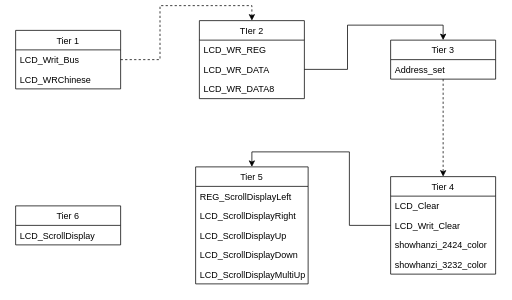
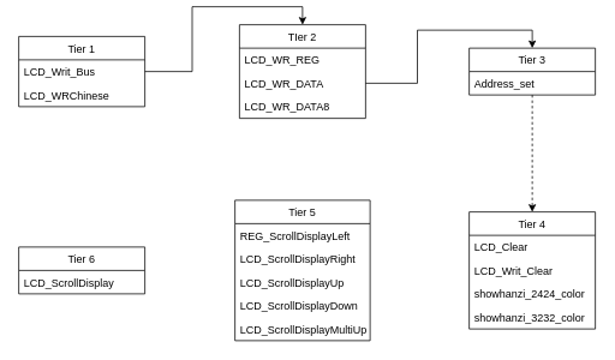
  <mxCell id="0" />
  <mxCell id="1" parent="0" />
  <mxCell id="2" value="TIer 2" style="swimlane;fontStyle=0;childLayout=stackLayout;horizontal=1;startSize=26;fillColor=none;horizontalStack=0;resizeParent=1;resizeParentMax=0;resizeLast=0;collapsible=1;marginBottom=0;" parent="1" vertex="1"><mxGeometry x="265" y="20" width="140" height="104" as="geometry" /></mxCell>
  <mxCell id="3" value="LCD_WR_REG" style="text;strokeColor=none;fillColor=none;align=left;verticalAlign=top;spacingLeft=4;spacingRight=4;overflow=hidden;rotatable=0;points=[[0,0.5],[1,0.5]];portConstraint=eastwest;" parent="2" vertex="1"><mxGeometry y="26" width="140" height="26" as="geometry" /></mxCell>
  <mxCell id="4" value="LCD_WR_DATA" style="text;strokeColor=none;fillColor=none;align=left;verticalAlign=top;spacingLeft=4;spacingRight=4;overflow=hidden;rotatable=0;points=[[0,0.5],[1,0.5]];portConstraint=eastwest;" parent="2" vertex="1"><mxGeometry y="52" width="140" height="26" as="geometry" /></mxCell>
  <mxCell id="5" value="LCD_WR_DATA8" style="text;strokeColor=none;fillColor=none;align=left;verticalAlign=top;spacingLeft=4;spacingRight=4;overflow=hidden;rotatable=0;points=[[0,0.5],[1,0.5]];portConstraint=eastwest;" parent="2" vertex="1"><mxGeometry y="78" width="140" height="26" as="geometry" /></mxCell>
  <mxCell id="6" value="Tier 4" style="swimlane;fontStyle=0;childLayout=stackLayout;horizontal=1;startSize=26;fillColor=none;horizontalStack=0;resizeParent=1;resizeParentMax=0;resizeLast=0;collapsible=1;marginBottom=0;" parent="1" vertex="1"><mxGeometry x="520" y="228" width="140" height="130" as="geometry" /></mxCell>
  <mxCell id="7" value="LCD_Clear" style="text;strokeColor=none;fillColor=none;align=left;verticalAlign=top;spacingLeft=4;spacingRight=4;overflow=hidden;rotatable=0;points=[[0,0.5],[1,0.5]];portConstraint=eastwest;" parent="6" vertex="1"><mxGeometry y="26" width="140" height="26" as="geometry" /></mxCell>
  <mxCell id="8" value="LCD_Writ_Clear" style="text;strokeColor=none;fillColor=none;align=left;verticalAlign=top;spacingLeft=4;spacingRight=4;overflow=hidden;rotatable=0;points=[[0,0.5],[1,0.5]];portConstraint=eastwest;" parent="6" vertex="1"><mxGeometry y="52" width="140" height="26" as="geometry" /></mxCell>
  <mxCell id="9" value="showhanzi_2424_color" style="text;strokeColor=none;fillColor=none;align=left;verticalAlign=top;spacingLeft=4;spacingRight=4;overflow=hidden;rotatable=0;points=[[0,0.5],[1,0.5]];portConstraint=eastwest;" parent="6" vertex="1"><mxGeometry y="78" width="140" height="26" as="geometry" /></mxCell>
  <mxCell id="10" value="showhanzi_3232_color" style="text;strokeColor=none;fillColor=none;align=left;verticalAlign=top;spacingLeft=4;spacingRight=4;overflow=hidden;rotatable=0;points=[[0,0.5],[1,0.5]];portConstraint=eastwest;" parent="6" vertex="1"><mxGeometry y="104" width="140" height="26" as="geometry" /></mxCell>
  <mxCell id="11" style="edgeStyle=orthogonalEdgeStyle;rounded=0;orthogonalLoop=1;jettySize=auto;html=1;entryX=0.5;entryY=0;entryDx=0;entryDy=0;dashed=1;" parent="1" source="12" target="6" edge="1"><mxGeometry relative="1" as="geometry" /></mxCell>
  <mxCell id="12" value="Tier 3" style="swimlane;fontStyle=0;childLayout=stackLayout;horizontal=1;startSize=26;fillColor=none;horizontalStack=0;resizeParent=1;resizeParentMax=0;resizeLast=0;collapsible=1;marginBottom=0;" parent="1" vertex="1"><mxGeometry x="520" y="46" width="140" height="52" as="geometry" /></mxCell>
  <mxCell id="13" value="Address_set&#10;" style="text;strokeColor=none;fillColor=none;align=left;verticalAlign=top;spacingLeft=4;spacingRight=4;overflow=hidden;rotatable=0;points=[[0,0.5],[1,0.5]];portConstraint=eastwest;" parent="12" vertex="1"><mxGeometry y="26" width="140" height="26" as="geometry" /></mxCell>
  <mxCell id="14" value="Tier 5" style="swimlane;fontStyle=0;childLayout=stackLayout;horizontal=1;startSize=26;fillColor=none;horizontalStack=0;resizeParent=1;resizeParentMax=0;resizeLast=0;collapsible=1;marginBottom=0;" parent="1" vertex="1"><mxGeometry x="260" y="215" width="150" height="156" as="geometry" /></mxCell>
  <mxCell id="15" value="REG_ScrollDisplayLeft" style="text;strokeColor=none;fillColor=none;align=left;verticalAlign=top;spacingLeft=4;spacingRight=4;overflow=hidden;rotatable=0;points=[[0,0.5],[1,0.5]];portConstraint=eastwest;" parent="14" vertex="1"><mxGeometry y="26" width="150" height="26" as="geometry" /></mxCell>
  <mxCell id="16" value="LCD_ScrollDisplayRight" style="text;strokeColor=none;fillColor=none;align=left;verticalAlign=top;spacingLeft=4;spacingRight=4;overflow=hidden;rotatable=0;points=[[0,0.5],[1,0.5]];portConstraint=eastwest;" parent="14" vertex="1"><mxGeometry y="52" width="150" height="26" as="geometry" /></mxCell>
  <mxCell id="17" value="LCD_ScrollDisplayUp" style="text;strokeColor=none;fillColor=none;align=left;verticalAlign=top;spacingLeft=4;spacingRight=4;overflow=hidden;rotatable=0;points=[[0,0.5],[1,0.5]];portConstraint=eastwest;" parent="14" vertex="1"><mxGeometry y="78" width="150" height="26" as="geometry" /></mxCell>
  <mxCell id="18" value="LCD_ScrollDisplayDown" style="text;strokeColor=none;fillColor=none;align=left;verticalAlign=top;spacingLeft=4;spacingRight=4;overflow=hidden;rotatable=0;points=[[0,0.5],[1,0.5]];portConstraint=eastwest;" parent="14" vertex="1"><mxGeometry y="104" width="150" height="26" as="geometry" /></mxCell>
  <mxCell id="19" value="LCD_ScrollDisplayMultiUp" style="text;strokeColor=none;fillColor=none;align=left;verticalAlign=top;spacingLeft=4;spacingRight=4;overflow=hidden;rotatable=0;points=[[0,0.5],[1,0.5]];portConstraint=eastwest;" parent="14" vertex="1"><mxGeometry y="130" width="150" height="26" as="geometry" /></mxCell>
  <mxCell id="20" value="Tier 1" style="swimlane;fontStyle=0;childLayout=stackLayout;horizontal=1;startSize=26;fillColor=none;horizontalStack=0;resizeParent=1;resizeParentMax=0;resizeLast=0;collapsible=1;marginBottom=0;" parent="1" vertex="1"><mxGeometry x="20" y="33" width="140" height="78" as="geometry" /></mxCell>
  <mxCell id="21" value="LCD_Writ_Bus" style="text;strokeColor=none;fillColor=none;align=left;verticalAlign=top;spacingLeft=4;spacingRight=4;overflow=hidden;rotatable=0;points=[[0,0.5],[1,0.5]];portConstraint=eastwest;" parent="20" vertex="1"><mxGeometry y="26" width="140" height="26" as="geometry" /></mxCell>
  <mxCell id="22" value="LCD_WRChinese" style="text;strokeColor=none;fillColor=none;align=left;verticalAlign=top;spacingLeft=4;spacingRight=4;overflow=hidden;rotatable=0;points=[[0,0.5],[1,0.5]];portConstraint=eastwest;" parent="20" vertex="1"><mxGeometry y="52" width="140" height="26" as="geometry" /></mxCell>
  <mxCell id="23" value="Tier 6" style="swimlane;fontStyle=0;childLayout=stackLayout;horizontal=1;startSize=26;fillColor=none;horizontalStack=0;resizeParent=1;resizeParentMax=0;resizeLast=0;collapsible=1;marginBottom=0;" parent="1" vertex="1"><mxGeometry x="20" y="267" width="140" height="52" as="geometry" /></mxCell>
  <mxCell id="24" value="LCD_ScrollDisplay" style="text;strokeColor=none;fillColor=none;align=left;verticalAlign=top;spacingLeft=4;spacingRight=4;overflow=hidden;rotatable=0;points=[[0,0.5],[1,0.5]];portConstraint=eastwest;" parent="23" vertex="1"><mxGeometry y="26" width="140" height="26" as="geometry" /></mxCell>
  <mxCell id="25" style="edgeStyle=orthogonalEdgeStyle;rounded=0;orthogonalLoop=1;jettySize=auto;html=1;exitX=1;exitY=0.5;exitDx=0;exitDy=0;entryX=0.5;entryY=0;entryDx=0;entryDy=0;" parent="1" source="4" target="12" edge="1"><mxGeometry relative="1" as="geometry" /></mxCell>
- <mxCell id="26" style="edgeStyle=orthogonalEdgeStyle;rounded=0;orthogonalLoop=1;jettySize=auto;html=1;exitX=1;exitY=0.5;exitDx=0;exitDy=0;entryX=0.5;entryY=0;entryDx=0;entryDy=0;dashed=1;" parent="1" source="21" target="2" edge="1"><mxGeometry relative="1" as="geometry" /></mxCell>
- <mxCell id="27" style="edgeStyle=orthogonalEdgeStyle;rounded=0;orthogonalLoop=1;jettySize=auto;html=1;exitX=0;exitY=0.5;exitDx=0;exitDy=0;entryX=0.5;entryY=0;entryDx=0;entryDy=0;" parent="1" source="8" target="14" edge="1"><mxGeometry relative="1" as="geometry" /></mxCell>
+ <mxCell id="26" style="edgeStyle=orthogonalEdgeStyle;rounded=0;orthogonalLoop=1;jettySize=auto;html=1;exitX=1;exitY=0.5;exitDx=0;exitDy=0;entryX=0.5;entryY=0;entryDx=0;entryDy=0;" parent="1" source="21" target="2" edge="1"><mxGeometry relative="1" as="geometry" /></mxCell>
